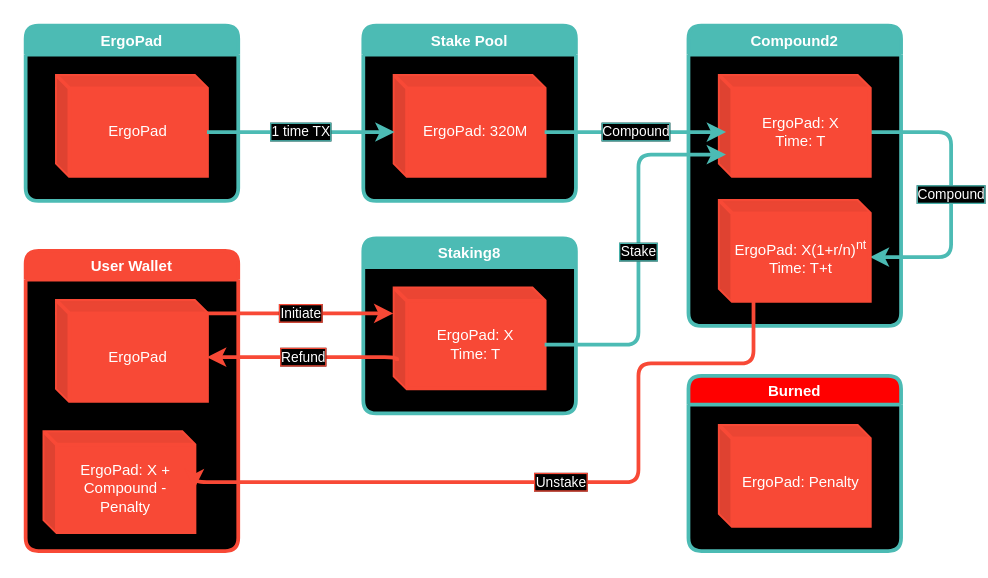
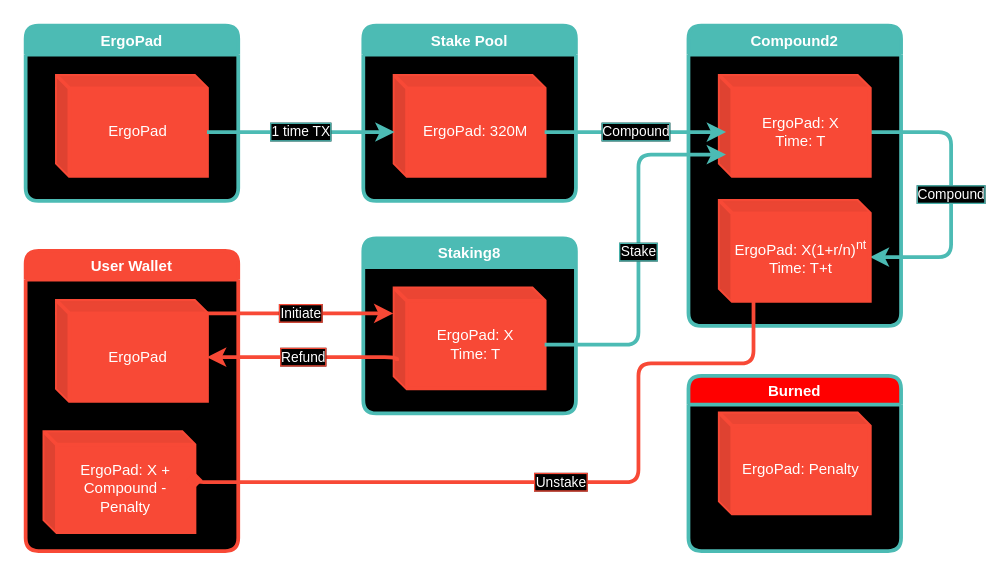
  <mxCell id="0" />
  <mxCell id="1" parent="0" />
  <mxCell id="2" value="User Wallet" style="swimlane;container=1;collapsible=0;fillColor=#F84936;swimlaneLine=1;rounded=1;swimlaneFillColor=#000000;fontColor=#FFFFFF;labelBorderColor=none;strokeColor=#F84936;strokeWidth=3;" parent="1" vertex="1"><mxGeometry x="20" y="200" width="170" height="240" as="geometry" /></mxCell>
  <mxCell id="3" value="ErgoPad" style="shape=cube;whiteSpace=wrap;html=1;boundedLbl=1;backgroundOutline=1;darkOpacity=0.05;darkOpacity2=0.1;rounded=1;labelBorderColor=none;fontColor=#FFFFFF;strokeColor=#F84936;strokeWidth=3;fillColor=#F84936;size=10;" parent="2" vertex="1"><mxGeometry x="25" y="40" width="120" height="80" as="geometry" /></mxCell>
  <mxCell id="4" value="ErgoPad: X + Compound - Penalty" style="shape=cube;whiteSpace=wrap;html=1;boundedLbl=1;backgroundOutline=1;darkOpacity=0.05;darkOpacity2=0.1;rounded=1;labelBorderColor=none;fontColor=#FFFFFF;strokeColor=#F84936;strokeWidth=3;fillColor=#F84936;size=10;" vertex="1" parent="2"><mxGeometry x="15" y="145" width="120" height="80" as="geometry" /></mxCell>
  <mxCell id="5" value="ErgoPad" style="swimlane;container=1;collapsible=0;fillColor=#4CBBB4;swimlaneLine=1;rounded=1;swimlaneFillColor=#000000;fontColor=#FFFFFF;labelBorderColor=none;strokeColor=#4CBBB4;strokeWidth=3;" parent="1" vertex="1"><mxGeometry x="20" y="20" width="170" height="140" as="geometry" /></mxCell>
  <mxCell id="6" value="ErgoPad" style="shape=cube;whiteSpace=wrap;html=1;boundedLbl=1;backgroundOutline=1;darkOpacity=0.05;darkOpacity2=0.1;rounded=1;labelBorderColor=none;fontColor=#FFFFFF;strokeColor=#F84936;strokeWidth=3;fillColor=#F84936;size=10;" parent="5" vertex="1"><mxGeometry x="25" y="40" width="120" height="80" as="geometry" /></mxCell>
  <mxCell id="7" value="Staking8" style="swimlane;container=1;collapsible=0;fillColor=#4CBBB4;swimlaneLine=1;rounded=1;swimlaneFillColor=#000000;fontColor=#FFFFFF;labelBorderColor=none;strokeColor=#4CBBB4;strokeWidth=3;" parent="1" vertex="1"><mxGeometry x="290" y="190" width="170" height="140" as="geometry" /></mxCell>
  <mxCell id="8" value="ErgoPad: X&lt;br&gt;Time: T" style="shape=cube;whiteSpace=wrap;html=1;boundedLbl=1;backgroundOutline=1;darkOpacity=0.05;darkOpacity2=0.1;rounded=1;labelBorderColor=none;fontColor=#FFFFFF;strokeColor=#F84936;strokeWidth=3;fillColor=#F84936;size=10;" parent="7" vertex="1"><mxGeometry x="25" y="40" width="120" height="80" as="geometry" /></mxCell>
  <mxCell id="9" value="Initiate" style="edgeStyle=orthogonalEdgeStyle;rounded=1;orthogonalLoop=1;jettySize=auto;exitX=0;exitY=0;exitDx=120;exitDy=10;exitPerimeter=0;fontColor=#FFFFFF;strokeWidth=3;strokeColor=#F84936;labelBackgroundColor=#000000;labelBorderColor=#F84936;spacing=2;html=1;spacingTop=0;" parent="1" source="3" edge="1"><mxGeometry relative="1" as="geometry"><Array as="points"><mxPoint x="314" y="250" /></Array><mxPoint x="314" y="250" as="targetPoint" /></mxGeometry></mxCell>
  <mxCell id="10" value="Refund" style="edgeStyle=orthogonalEdgeStyle;rounded=1;orthogonalLoop=1;jettySize=auto;html=1;entryX=0;entryY=0;entryDx=120;entryDy=45;entryPerimeter=0;fontColor=#FFFFFF;strokeWidth=3;strokeColor=#F84936;labelBackgroundColor=#000000;labelBorderColor=#F84936;exitX=0.017;exitY=0.725;exitDx=0;exitDy=0;exitPerimeter=0;" parent="1" source="8" target="3" edge="1"><mxGeometry relative="1" as="geometry"><mxPoint x="310" y="285" as="sourcePoint" /><mxPoint x="699.04" y="160" as="targetPoint" /><Array as="points"><mxPoint x="317" y="285" /></Array></mxGeometry></mxCell>
  <mxCell id="11" value="Compound2" style="swimlane;container=1;collapsible=0;fillColor=#4CBBB4;swimlaneLine=1;rounded=1;swimlaneFillColor=#000000;fontColor=#FFFFFF;labelBorderColor=none;strokeColor=#4CBBB4;strokeWidth=3;" parent="1" vertex="1"><mxGeometry x="550" y="20" width="170" height="240" as="geometry" /></mxCell>
  <mxCell id="12" value="Compound" style="edgeStyle=orthogonalEdgeStyle;rounded=1;orthogonalLoop=1;jettySize=auto;html=1;exitX=0;exitY=0;exitDx=120;exitDy=45;exitPerimeter=0;entryX=0;entryY=0;entryDx=120;entryDy=45;entryPerimeter=0;labelBackgroundColor=#000000;strokeColor=#4CBBB4;fontColor=#FFFFFF;labelBorderColor=#4CBBB4;strokeWidth=3;" edge="1" parent="11" source="13" target="14"><mxGeometry relative="1" as="geometry"><Array as="points"><mxPoint x="210" y="85" /><mxPoint x="210" y="185" /></Array></mxGeometry></mxCell>
  <mxCell id="13" value="ErgoPad: X&lt;br&gt;Time: T" style="shape=cube;whiteSpace=wrap;html=1;boundedLbl=1;backgroundOutline=1;darkOpacity=0.05;darkOpacity2=0.1;rounded=1;labelBorderColor=none;fontColor=#FFFFFF;strokeColor=#F84936;strokeWidth=3;fillColor=#F84936;size=10;" parent="11" vertex="1"><mxGeometry x="25" y="40" width="120" height="80" as="geometry" /></mxCell>
  <mxCell id="14" value="ErgoPad: X(1+r/n)&lt;sup&gt;nt&lt;/sup&gt;&lt;br&gt;Time: T+t" style="shape=cube;whiteSpace=wrap;html=1;boundedLbl=1;backgroundOutline=1;darkOpacity=0.05;darkOpacity2=0.1;rounded=1;labelBorderColor=none;fontColor=#FFFFFF;strokeColor=#F84936;strokeWidth=3;fillColor=#F84936;size=10;" vertex="1" parent="11"><mxGeometry x="25" y="140" width="120" height="80" as="geometry" /></mxCell>
  <mxCell id="15" value="Stake Pool" style="swimlane;container=1;collapsible=0;fillColor=#4CBBB4;swimlaneLine=1;rounded=1;swimlaneFillColor=#000000;fontColor=#FFFFFF;labelBorderColor=none;strokeColor=#4CBBB4;strokeWidth=3;" vertex="1" parent="1"><mxGeometry x="290" y="20" width="170" height="140" as="geometry" /></mxCell>
  <mxCell id="16" value="ErgoPad: 320M" style="shape=cube;whiteSpace=wrap;html=1;boundedLbl=1;backgroundOutline=1;darkOpacity=0.05;darkOpacity2=0.1;rounded=1;labelBorderColor=none;fontColor=#FFFFFF;strokeColor=#F84936;strokeWidth=3;fillColor=#F84936;size=10;" vertex="1" parent="15"><mxGeometry x="25" y="40" width="120" height="80" as="geometry" /></mxCell>
  <mxCell id="17" value="1 time TX" style="edgeStyle=orthogonalEdgeStyle;rounded=1;orthogonalLoop=1;jettySize=auto;html=1;exitX=0;exitY=0;exitDx=120;exitDy=45;exitPerimeter=0;labelBackgroundColor=#000000;strokeColor=#4CBBB4;fontColor=#FFFFFF;labelBorderColor=#4CBBB4;strokeWidth=3;" edge="1" parent="1" source="6"><mxGeometry relative="1" as="geometry"><mxPoint x="315" y="105" as="targetPoint" /><Array as="points"><mxPoint x="315" y="105" /></Array></mxGeometry></mxCell>
  <mxCell id="18" value="Stake" style="edgeStyle=orthogonalEdgeStyle;rounded=1;orthogonalLoop=1;jettySize=auto;html=1;exitX=0;exitY=0;exitDx=120;exitDy=45;exitPerimeter=0;labelBackgroundColor=#000000;strokeColor=#4CBBB4;fontColor=#FFFFFF;labelBorderColor=#4CBBB4;strokeWidth=3;" edge="1" parent="1" source="8"><mxGeometry relative="1" as="geometry"><mxPoint x="580" y="123" as="targetPoint" /><Array as="points"><mxPoint x="510" y="275" /><mxPoint x="510" y="123" /></Array></mxGeometry></mxCell>
  <mxCell id="19" value="Compound" style="edgeStyle=orthogonalEdgeStyle;rounded=1;orthogonalLoop=1;jettySize=auto;html=1;exitX=0;exitY=0;exitDx=120;exitDy=45;exitPerimeter=0;entryX=0.042;entryY=0.563;entryDx=0;entryDy=0;entryPerimeter=0;labelBackgroundColor=#000000;strokeColor=#4CBBB4;fontColor=#FFFFFF;labelBorderColor=#4CBBB4;strokeWidth=3;" edge="1" parent="1" source="16" target="13"><mxGeometry relative="1" as="geometry" /></mxCell>
- <mxCell id="20" value="Unstake" style="edgeStyle=orthogonalEdgeStyle;rounded=1;orthogonalLoop=1;jettySize=auto;html=1;exitX=0.225;exitY=1;exitDx=0;exitDy=0;exitPerimeter=0;entryX=0;entryY=0;entryDx=120;entryDy=45;entryPerimeter=0;labelBackgroundColor=#000000;strokeColor=#F84936;fontColor=#FFFFFF;strokeWidth=3;labelBorderColor=#F84936;" edge="1" parent="1" source="14" target="4"><mxGeometry relative="1" as="geometry"><Array as="points"><mxPoint x="602" y="290" /><mxPoint x="510" y="290" /><mxPoint x="510" y="385" /></Array></mxGeometry></mxCell>
+ <mxCell id="20" value="Unstake" style="edgeStyle=orthogonalEdgeStyle;rounded=1;orthogonalLoop=1;jettySize=auto;html=1;exitX=0.225;exitY=1;exitDx=0;exitDy=0;exitPerimeter=0;entryX=0;entryY=0;entryDx=120;entryDy=45;entryPerimeter=0;labelBackgroundColor=#000000;strokeColor=#F84936;fontColor=#FFFFFF;strokeWidth=3;labelBorderColor=#F84936;endArrow=diamond;" edge="1" parent="1" source="14" target="4"><mxGeometry relative="1" as="geometry"><Array as="points"><mxPoint x="602" y="290" /><mxPoint x="510" y="290" /><mxPoint x="510" y="385" /></Array></mxGeometry></mxCell>
  <mxCell id="21" value="Burned" style="swimlane;container=1;collapsible=0;fillColor=#FF0000;swimlaneLine=1;rounded=1;swimlaneFillColor=#000000;fontColor=#FFFFFF;labelBorderColor=none;strokeColor=#4CBBB4;strokeWidth=3;" vertex="1" parent="1"><mxGeometry x="550" y="300" width="170" height="140" as="geometry" /></mxCell>
- <mxCell id="22" value="ErgoPad: Penalty" style="shape=cube;whiteSpace=wrap;html=1;boundedLbl=1;backgroundOutline=1;darkOpacity=0.05;darkOpacity2=0.1;rounded=1;labelBorderColor=none;fontColor=#FFFFFF;strokeColor=#F84936;strokeWidth=3;fillColor=#F84936;size=10;" vertex="1" parent="21"><mxGeometry x="25" y="40" width="120" height="80" as="geometry" /></mxCell>
+ <mxCell id="22" value="ErgoPad: Penalty" style="shape=cube;whiteSpace=wrap;html=1;boundedLbl=1;backgroundOutline=1;darkOpacity=0.05;darkOpacity2=0.1;rounded=1;labelBorderColor=none;fontColor=#FFFFFF;strokeColor=#F84936;strokeWidth=3;fillColor=#F84936;size=10;" vertex="1" parent="21"><mxGeometry x="25" y="30" width="120" height="80" as="geometry" /></mxCell>
